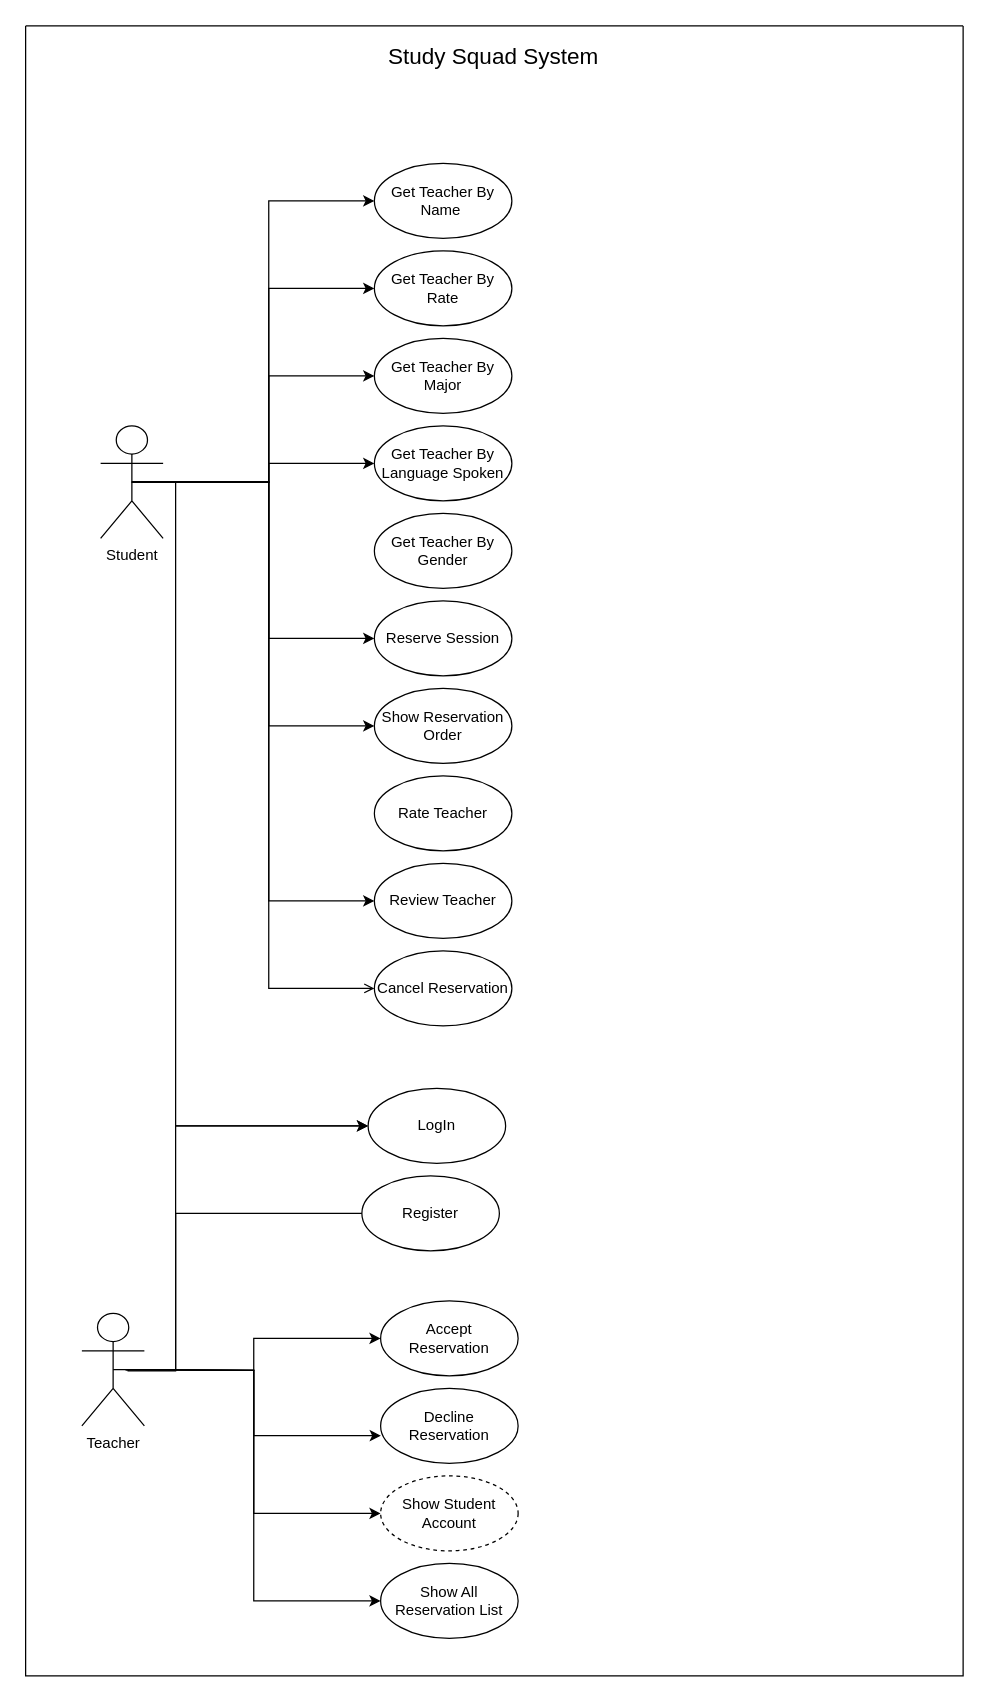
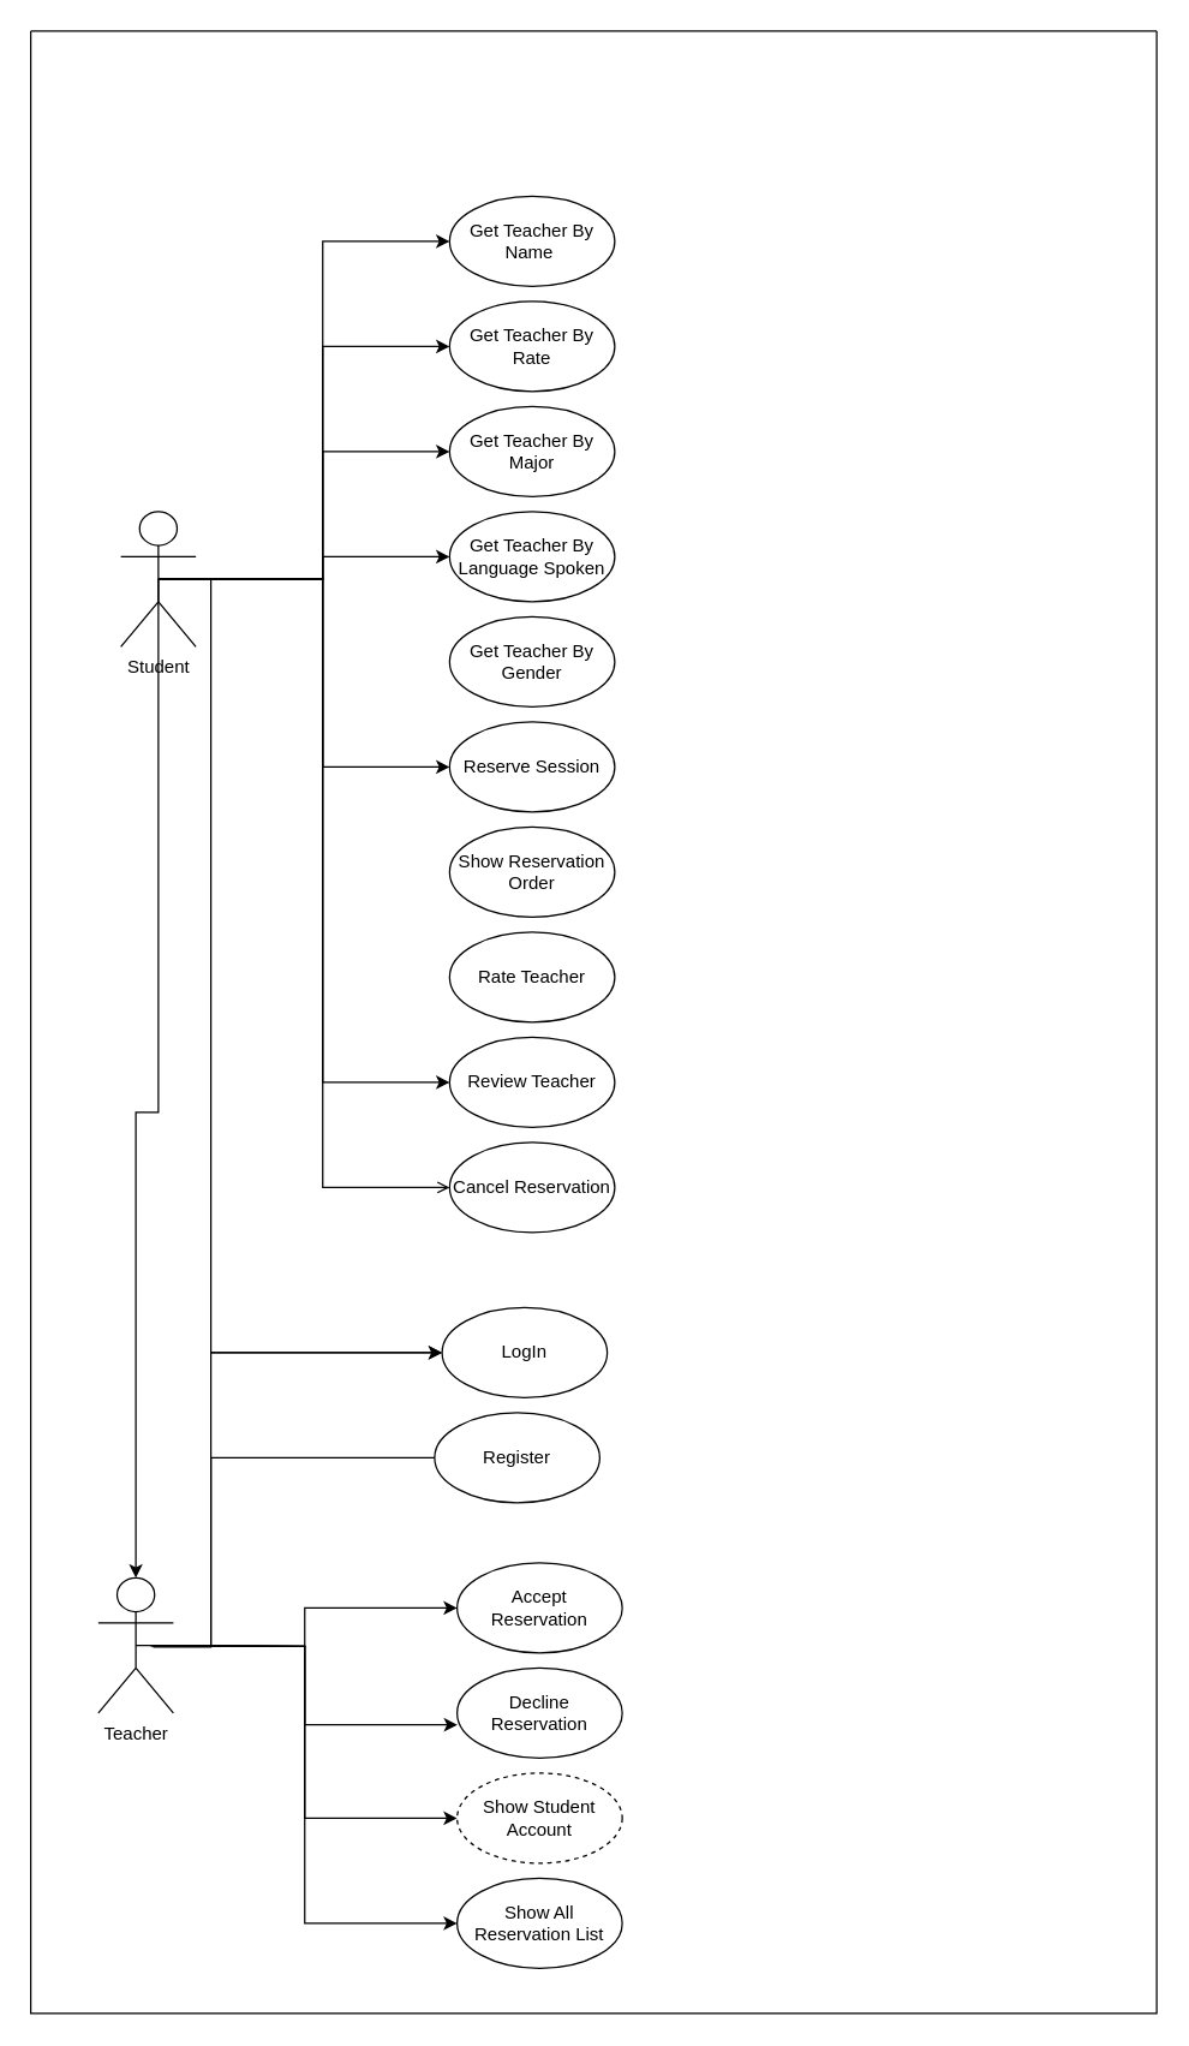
  <mxCell id="0" />
  <mxCell id="1" parent="0" />
  <mxCell id="2" value="" style="swimlane;startSize=0;" vertex="1" parent="1"><mxGeometry x="20" y="20" width="750" height="1320" as="geometry" /></mxCell>
- <mxCell id="3" value="&lt;font style=&quot;font-size: 18px;&quot;&gt;Study Squad System&lt;/font&gt;" style="text;html=1;align=center;verticalAlign=middle;resizable=0;points=[];autosize=1;strokeColor=none;fillColor=none;" vertex="1" parent="2"><mxGeometry x="279" y="5" width="190" height="40" as="geometry" /></mxCell>
  <mxCell id="4" style="edgeStyle=orthogonalEdgeStyle;rounded=0;orthogonalLoop=1;jettySize=auto;html=1;exitX=0.5;exitY=0.5;exitDx=0;exitDy=0;exitPerimeter=0;entryX=0;entryY=0.5;entryDx=0;entryDy=0;" edge="1" parent="2" source="13" target="21"><mxGeometry relative="1" as="geometry" /></mxCell>
  <mxCell id="5" style="edgeStyle=orthogonalEdgeStyle;rounded=0;orthogonalLoop=1;jettySize=auto;html=1;exitX=0.5;exitY=0.5;exitDx=0;exitDy=0;exitPerimeter=0;entryX=0;entryY=0.5;entryDx=0;entryDy=0;" edge="1" parent="2" source="13" target="22"><mxGeometry relative="1" as="geometry" /></mxCell>
  <mxCell id="6" style="edgeStyle=orthogonalEdgeStyle;rounded=0;orthogonalLoop=1;jettySize=auto;html=1;exitX=0.5;exitY=0.5;exitDx=0;exitDy=0;exitPerimeter=0;entryX=0;entryY=0.5;entryDx=0;entryDy=0;" edge="1" parent="2" source="13" target="23"><mxGeometry relative="1" as="geometry" /></mxCell>
  <mxCell id="7" style="edgeStyle=orthogonalEdgeStyle;rounded=0;orthogonalLoop=1;jettySize=auto;html=1;exitX=0.5;exitY=0.5;exitDx=0;exitDy=0;exitPerimeter=0;entryX=0;entryY=0.5;entryDx=0;entryDy=0;" edge="1" parent="2" source="13" target="24"><mxGeometry relative="1" as="geometry" /></mxCell>
  <mxCell id="8" style="edgeStyle=orthogonalEdgeStyle;rounded=0;orthogonalLoop=1;jettySize=auto;html=1;exitX=0.5;exitY=0.5;exitDx=0;exitDy=0;exitPerimeter=0;entryX=0;entryY=0.5;entryDx=0;entryDy=0;" edge="1" parent="2" source="13" target="26"><mxGeometry relative="1" as="geometry" /></mxCell>
- <mxCell id="9" style="edgeStyle=orthogonalEdgeStyle;rounded=0;orthogonalLoop=1;jettySize=auto;html=1;exitX=0.5;exitY=0.5;exitDx=0;exitDy=0;exitPerimeter=0;entryX=0;entryY=0.5;entryDx=0;entryDy=0;" edge="1" parent="2" source="13" target="27"><mxGeometry relative="1" as="geometry" /></mxCell>
+ <mxCell id="9" style="edgeStyle=orthogonalEdgeStyle;rounded=0;orthogonalLoop=1;jettySize=auto;html=1;exitX=0.5;exitY=0.5;exitDx=0;exitDy=0;exitPerimeter=0;" edge="1" parent="2" source="13" target="20"><mxGeometry relative="1" as="geometry" /></mxCell>
  <mxCell id="10" style="edgeStyle=orthogonalEdgeStyle;rounded=0;orthogonalLoop=1;jettySize=auto;html=1;exitX=0.5;exitY=0.5;exitDx=0;exitDy=0;exitPerimeter=0;entryX=0;entryY=0.5;entryDx=0;entryDy=0;" edge="1" parent="2" source="13" target="29"><mxGeometry relative="1" as="geometry" /></mxCell>
  <mxCell id="11" style="edgeStyle=orthogonalEdgeStyle;rounded=0;orthogonalLoop=1;jettySize=auto;html=1;exitX=0.5;exitY=0.5;exitDx=0;exitDy=0;exitPerimeter=0;entryX=0;entryY=0.5;entryDx=0;entryDy=0;endArrow=open;" edge="1" parent="2" source="13" target="30"><mxGeometry relative="1" as="geometry" /></mxCell>
  <mxCell id="12" style="edgeStyle=orthogonalEdgeStyle;rounded=0;orthogonalLoop=1;jettySize=auto;html=1;entryX=0;entryY=0.5;entryDx=0;entryDy=0;" edge="1" parent="2" source="13" target="35"><mxGeometry relative="1" as="geometry"><Array as="points"><mxPoint x="120" y="365" /><mxPoint x="120" y="880" /></Array></mxGeometry></mxCell>
  <mxCell id="13" value="Student" style="shape=umlActor;verticalLabelPosition=bottom;verticalAlign=top;html=1;outlineConnect=0;" vertex="1" parent="2"><mxGeometry x="60" y="320" width="50" height="90" as="geometry" /></mxCell>
  <mxCell id="14" style="edgeStyle=orthogonalEdgeStyle;rounded=0;orthogonalLoop=1;jettySize=auto;html=1;exitX=0.5;exitY=0.5;exitDx=0;exitDy=0;exitPerimeter=0;entryX=0;entryY=0.5;entryDx=0;entryDy=0;" edge="1" parent="2" target="31"><mxGeometry relative="1" as="geometry"><mxPoint x="80" y="1075" as="sourcePoint" /></mxGeometry></mxCell>
  <mxCell id="15" style="edgeStyle=orthogonalEdgeStyle;rounded=0;orthogonalLoop=1;jettySize=auto;html=1;exitX=0.5;exitY=0.5;exitDx=0;exitDy=0;exitPerimeter=0;entryX=0.002;entryY=0.63;entryDx=0;entryDy=0;entryPerimeter=0;" edge="1" parent="2" target="32"><mxGeometry relative="1" as="geometry"><mxPoint x="80" y="1075" as="sourcePoint" /></mxGeometry></mxCell>
  <mxCell id="16" style="edgeStyle=orthogonalEdgeStyle;rounded=0;orthogonalLoop=1;jettySize=auto;html=1;exitX=0.5;exitY=0.5;exitDx=0;exitDy=0;exitPerimeter=0;entryX=0;entryY=0.5;entryDx=0;entryDy=0;" edge="1" parent="2" target="33"><mxGeometry relative="1" as="geometry"><mxPoint x="80" y="1075" as="sourcePoint" /></mxGeometry></mxCell>
  <mxCell id="17" style="edgeStyle=orthogonalEdgeStyle;rounded=0;orthogonalLoop=1;jettySize=auto;html=1;exitX=0.5;exitY=0.5;exitDx=0;exitDy=0;exitPerimeter=0;entryX=0;entryY=0.5;entryDx=0;entryDy=0;" edge="1" parent="2" target="34"><mxGeometry relative="1" as="geometry"><mxPoint x="80" y="1075" as="sourcePoint" /></mxGeometry></mxCell>
  <mxCell id="18" style="edgeStyle=orthogonalEdgeStyle;rounded=0;orthogonalLoop=1;jettySize=auto;html=1;exitX=0.5;exitY=0.5;exitDx=0;exitDy=0;exitPerimeter=0;entryX=0;entryY=0.5;entryDx=0;entryDy=0;" edge="1" parent="2"><mxGeometry relative="1" as="geometry"><mxPoint x="82" y="1075" as="sourcePoint" /><mxPoint x="286" y="950" as="targetPoint" /><Array as="points"><mxPoint x="82" y="1076" /><mxPoint x="120" y="1076" /><mxPoint x="120" y="950" /></Array></mxGeometry></mxCell>
  <mxCell id="19" style="edgeStyle=orthogonalEdgeStyle;rounded=0;orthogonalLoop=1;jettySize=auto;html=1;exitX=0.5;exitY=0.5;exitDx=0;exitDy=0;exitPerimeter=0;entryX=0;entryY=0.5;entryDx=0;entryDy=0;" edge="1" parent="2" source="20" target="35"><mxGeometry relative="1" as="geometry"><mxPoint x="10" y="1075" as="sourcePoint" /><mxPoint x="214" y="880" as="targetPoint" /><Array as="points"><mxPoint x="120" y="1075" /><mxPoint x="120" y="880" /></Array></mxGeometry></mxCell>
  <mxCell id="20" value="Teacher" style="shape=umlActor;verticalLabelPosition=bottom;verticalAlign=top;html=1;outlineConnect=0;" vertex="1" parent="2"><mxGeometry x="45" y="1030" width="50" height="90" as="geometry" /></mxCell>
  <mxCell id="21" value="Get Teacher By Name&amp;nbsp;" style="ellipse;whiteSpace=wrap;html=1;" vertex="1" parent="2"><mxGeometry x="279" y="110" width="110" height="60" as="geometry" /></mxCell>
  <mxCell id="22" value="Get Teacher By Rate" style="ellipse;whiteSpace=wrap;html=1;" vertex="1" parent="2"><mxGeometry x="279" y="180" width="110" height="60" as="geometry" /></mxCell>
  <mxCell id="23" value="Get Teacher By Major" style="ellipse;whiteSpace=wrap;html=1;" vertex="1" parent="2"><mxGeometry x="279" y="250" width="110" height="60" as="geometry" /></mxCell>
  <mxCell id="24" value="Get Teacher By Language Spoken" style="ellipse;whiteSpace=wrap;html=1;" vertex="1" parent="2"><mxGeometry x="279" y="320" width="110" height="60" as="geometry" /></mxCell>
  <mxCell id="25" value="Get Teacher By Gender" style="ellipse;whiteSpace=wrap;html=1;" vertex="1" parent="2"><mxGeometry x="279" y="390" width="110" height="60" as="geometry" /></mxCell>
  <mxCell id="26" value="Reserve Session" style="ellipse;whiteSpace=wrap;html=1;" vertex="1" parent="2"><mxGeometry x="279" y="460" width="110" height="60" as="geometry" /></mxCell>
  <mxCell id="27" value="Show Reservation Order" style="ellipse;whiteSpace=wrap;html=1;" vertex="1" parent="2"><mxGeometry x="279" y="530" width="110" height="60" as="geometry" /></mxCell>
  <mxCell id="28" value="Rate Teacher" style="ellipse;whiteSpace=wrap;html=1;" vertex="1" parent="2"><mxGeometry x="279" y="600" width="110" height="60" as="geometry" /></mxCell>
  <mxCell id="29" value="Review Teacher" style="ellipse;whiteSpace=wrap;html=1;" vertex="1" parent="2"><mxGeometry x="279" y="670" width="110" height="60" as="geometry" /></mxCell>
  <mxCell id="30" value="Cancel Reservation" style="ellipse;whiteSpace=wrap;html=1;" vertex="1" parent="2"><mxGeometry x="279" y="740" width="110" height="60" as="geometry" /></mxCell>
  <mxCell id="31" value="Accept&lt;br&gt;Reservation" style="ellipse;whiteSpace=wrap;html=1;" vertex="1" parent="2"><mxGeometry x="284" y="1020" width="110" height="60" as="geometry" /></mxCell>
  <mxCell id="32" value="Decline&lt;br&gt;Reservation" style="ellipse;whiteSpace=wrap;html=1;" vertex="1" parent="2"><mxGeometry x="284" y="1090" width="110" height="60" as="geometry" /></mxCell>
  <mxCell id="33" value="Show Student Account" style="ellipse;whiteSpace=wrap;html=1;dashed=1;" vertex="1" parent="2"><mxGeometry x="284" y="1160" width="110" height="60" as="geometry" /></mxCell>
  <mxCell id="34" value="Show All Reservation List" style="ellipse;whiteSpace=wrap;html=1;" vertex="1" parent="2"><mxGeometry x="284" y="1230" width="110" height="60" as="geometry" /></mxCell>
  <mxCell id="35" value="LogIn" style="ellipse;whiteSpace=wrap;html=1;" vertex="1" parent="2"><mxGeometry x="274" y="850" width="110" height="60" as="geometry" /></mxCell>
  <mxCell id="36" value="Register" style="ellipse;whiteSpace=wrap;html=1;" vertex="1" parent="2"><mxGeometry x="269" y="920" width="110" height="60" as="geometry" /></mxCell>
